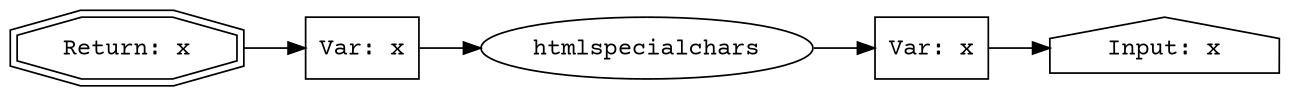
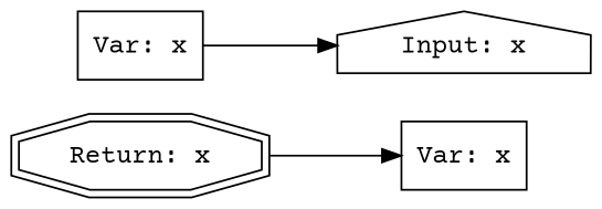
  digraph {
    rankdir=LR
    fontname="Courier Prime"
    node [shape=box fontname="Courier Prime"]
    edge [fontname="Courier Prime"]
    n1 [label="Return: x" shape=doubleoctagon]
    n2 [label="Var: x"]
    n3 [label="Input: x" shape=house]
-   n4 [label=htmlspecialchars shape=ellipse]
    n5 [label="Var: x"]
    n1 -> n2
-   n2 -> n4
-   n4 -> n5
    n5 -> n3
  }
